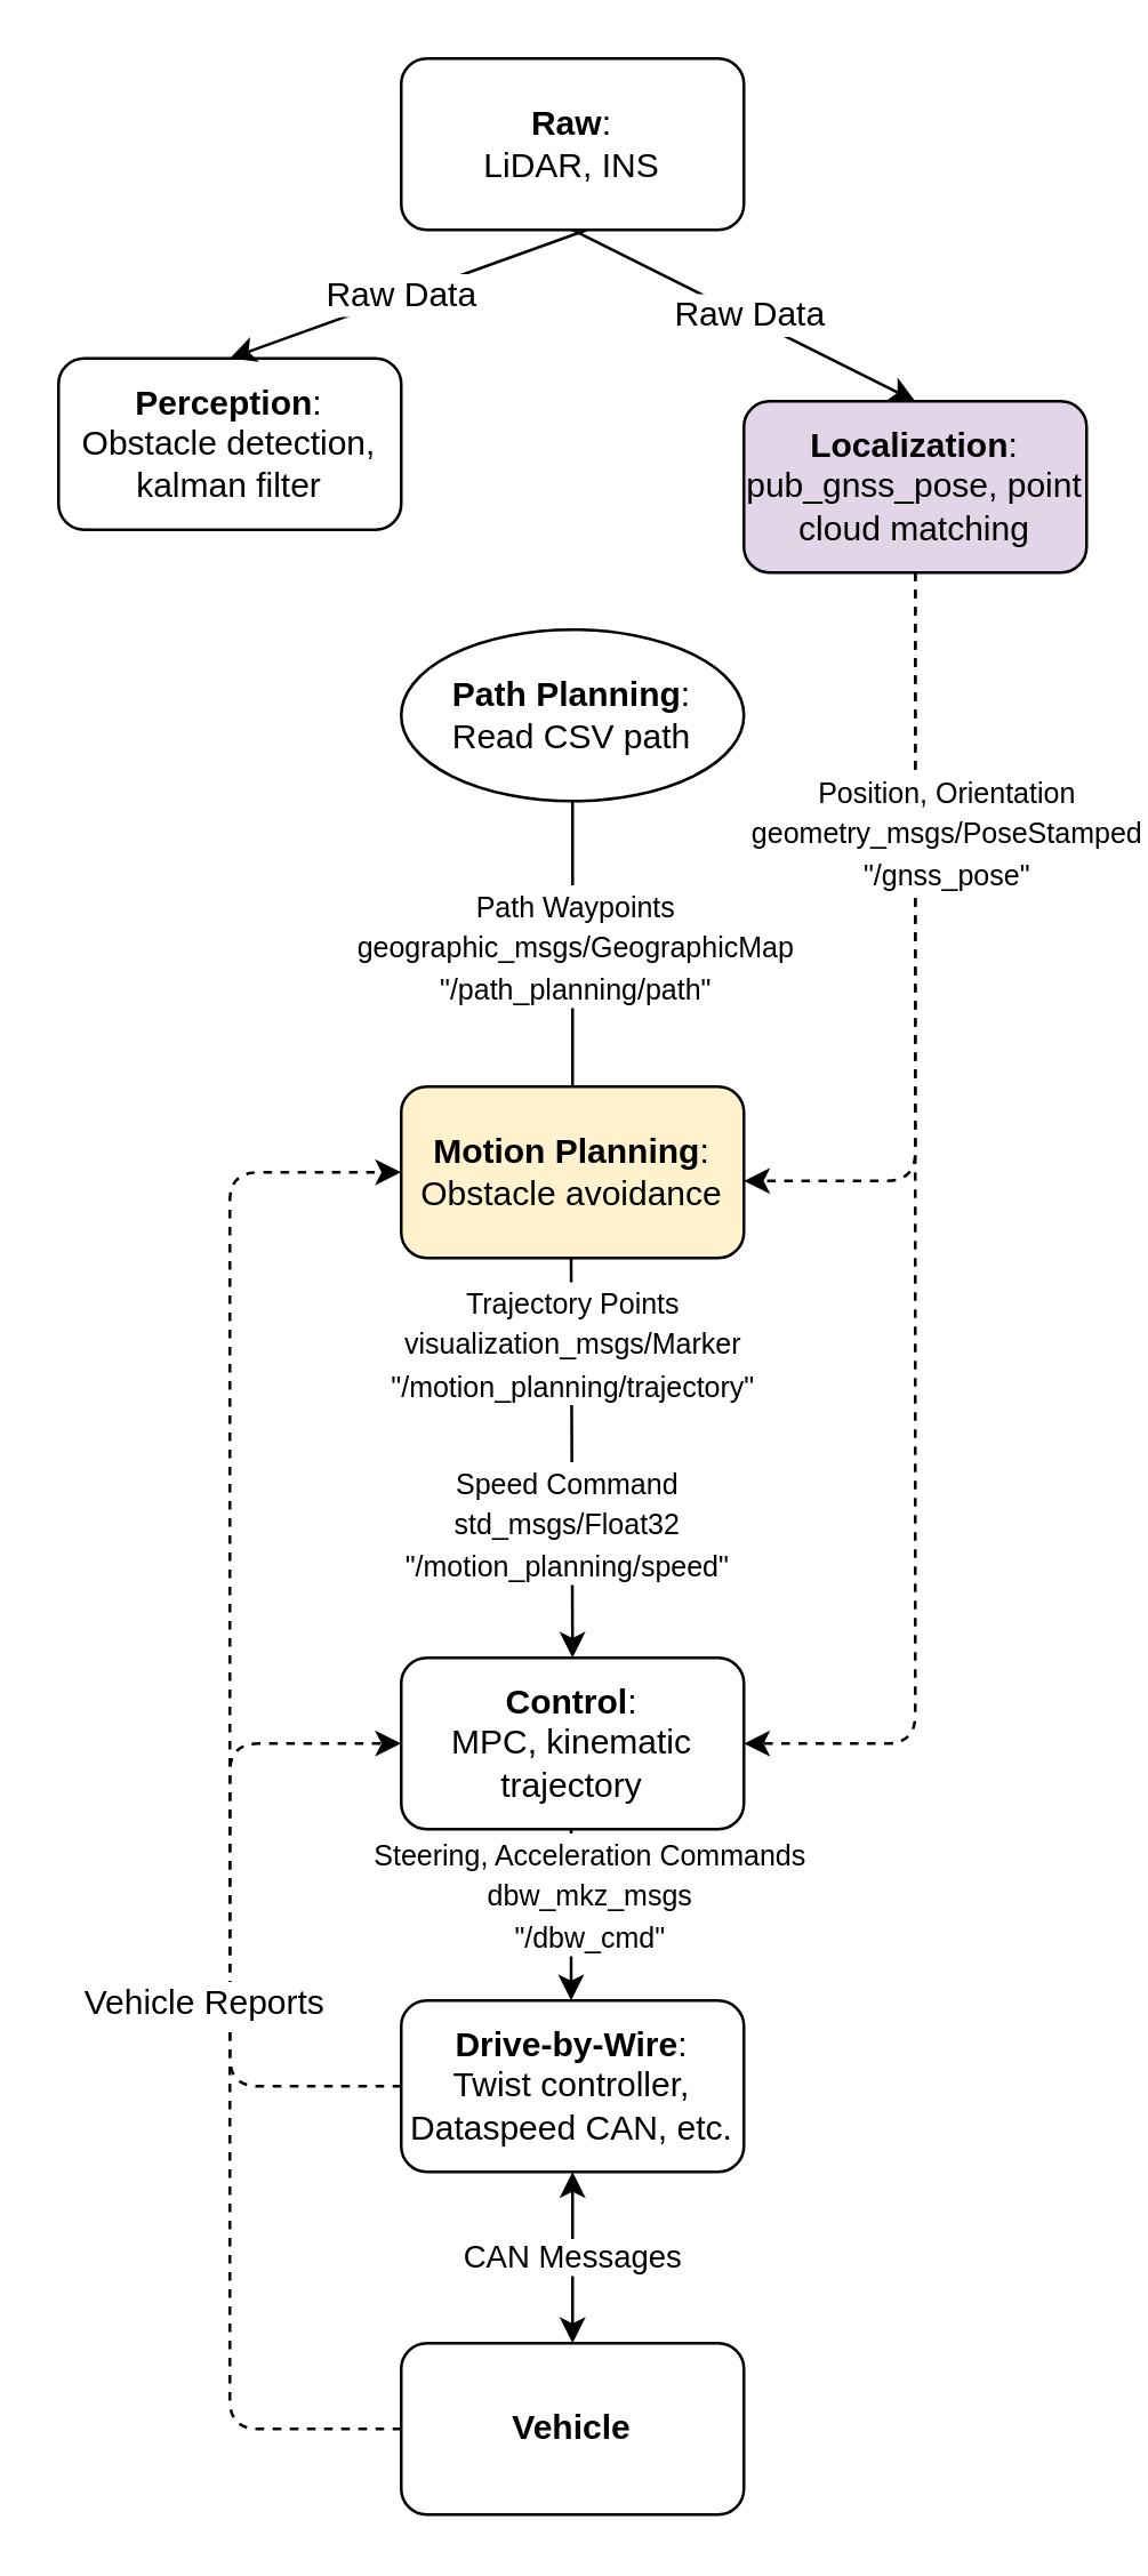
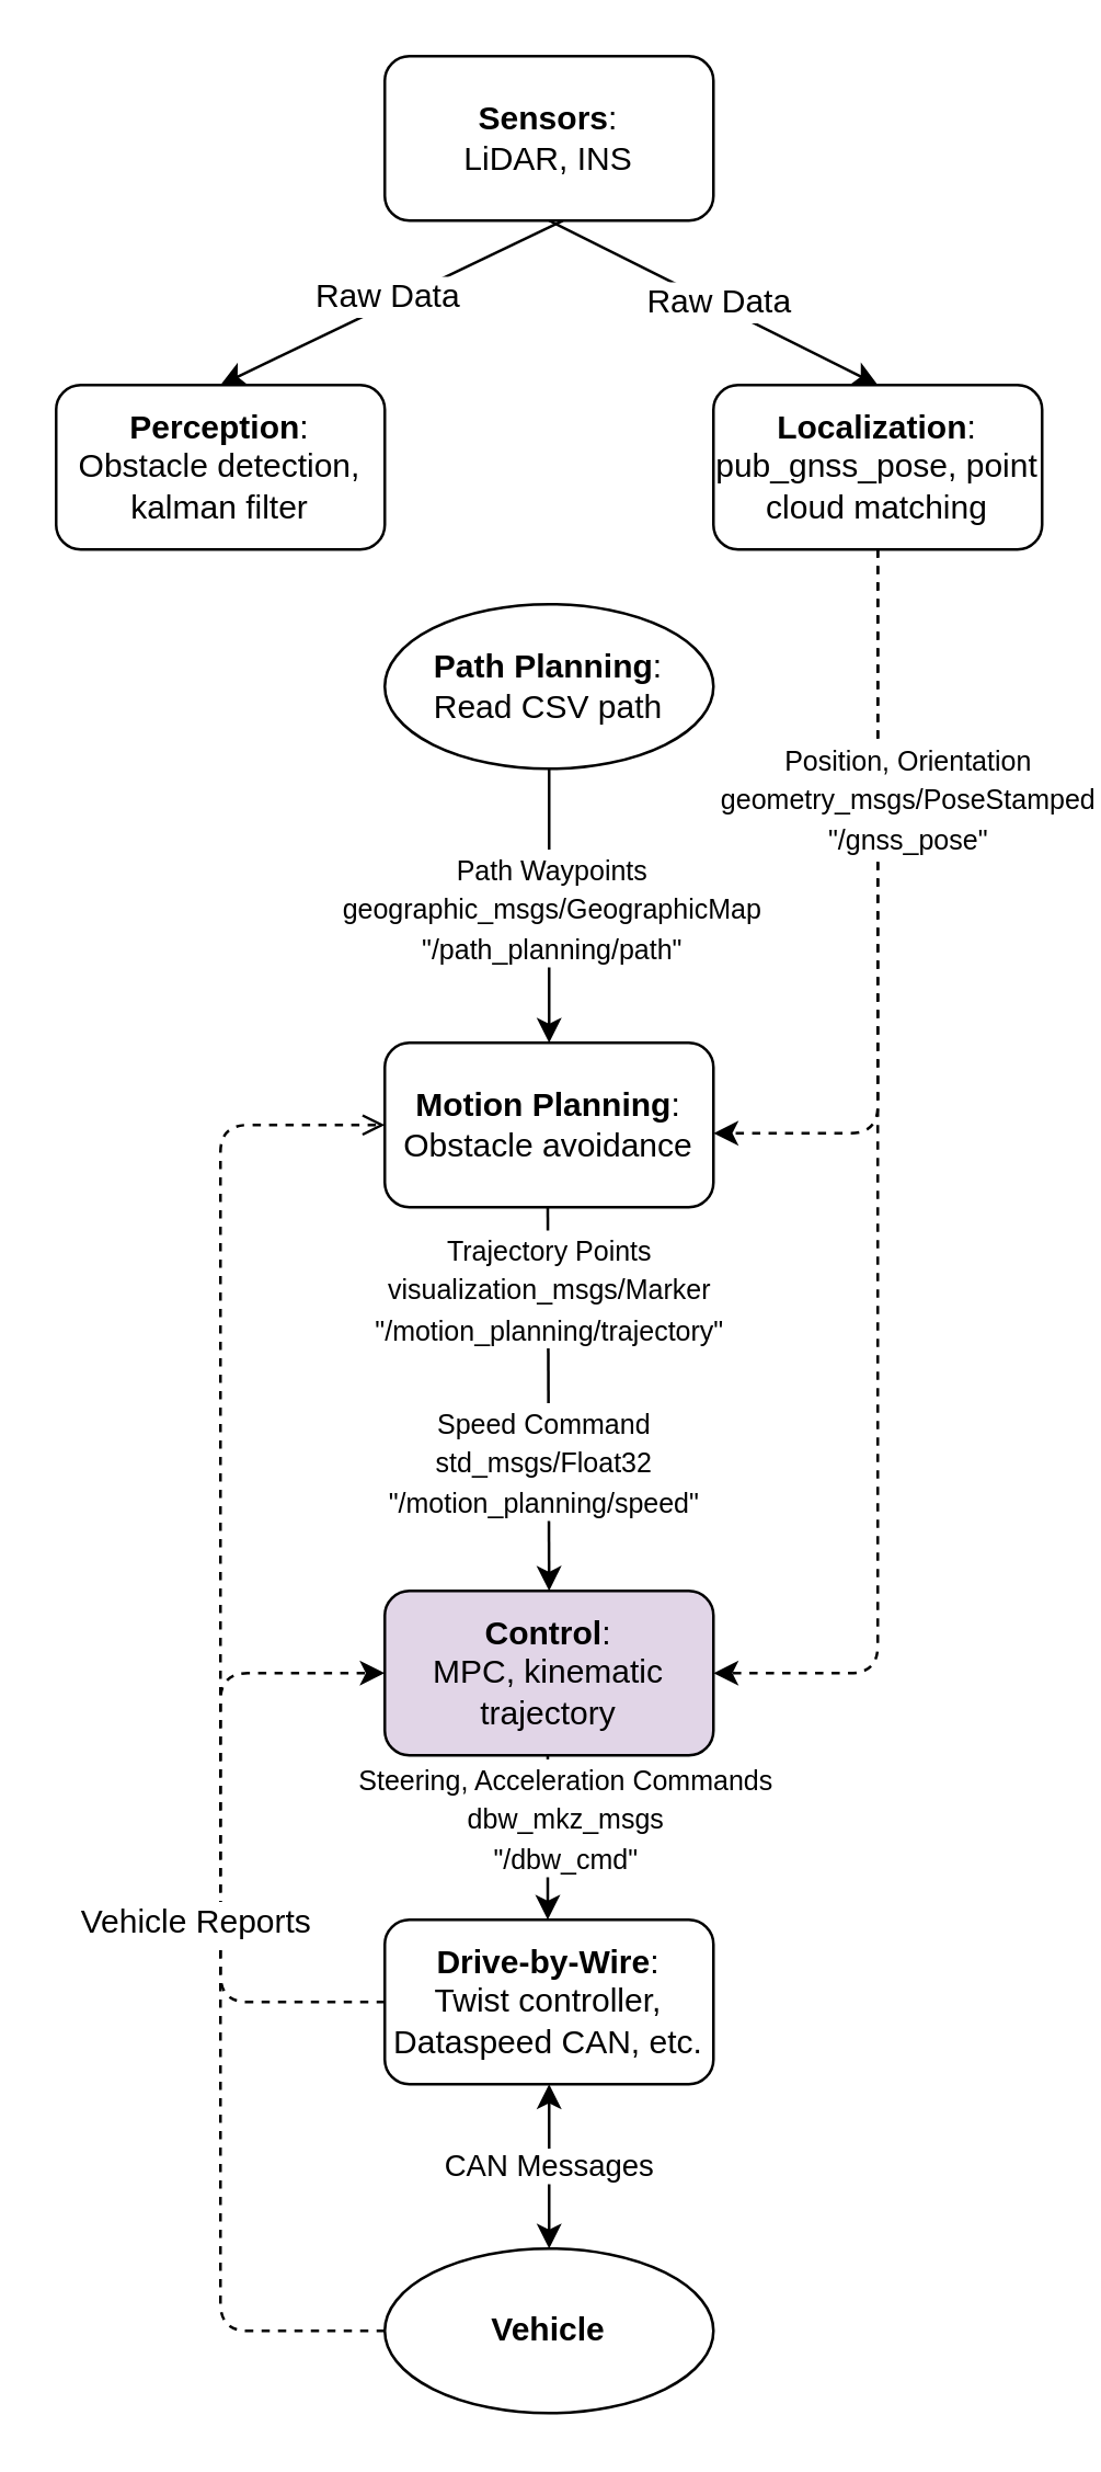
  <mxCell id="0" />
  <mxCell id="1" parent="0" />
- <mxCell id="2" value="&lt;b&gt;Raw&lt;/b&gt;: &lt;br&gt;LiDAR, INS" style="rounded=1;whiteSpace=wrap;html=1;" parent="1" vertex="1"><mxGeometry x="140" y="20" width="120" height="60" as="geometry" /></mxCell>
- <mxCell id="3" value="&lt;b&gt;Localization&lt;/b&gt;: &lt;br&gt;pub_gnss_pose, point cloud matching" style="rounded=1;whiteSpace=wrap;html=1;fillColor=#e1d5e7;" parent="1" vertex="1"><mxGeometry x="260" y="140" width="120" height="60" as="geometry" /></mxCell>
- <mxCell id="4" value="&lt;b&gt;Perception&lt;/b&gt;: &lt;br&gt;Obstacle detection, kalman filter" style="rounded=1;whiteSpace=wrap;html=1;" parent="1" vertex="1"><mxGeometry x="20" y="125" width="120" height="60" as="geometry" /></mxCell>
+ <mxCell id="2" value="&lt;b&gt;Sensors&lt;/b&gt;: &lt;br&gt;LiDAR, INS" style="rounded=1;whiteSpace=wrap;html=1;" parent="1" vertex="1"><mxGeometry x="140" y="20" width="120" height="60" as="geometry" /></mxCell>
+ <mxCell id="3" value="&lt;b&gt;Localization&lt;/b&gt;: &lt;br&gt;pub_gnss_pose, point cloud matching" style="rounded=1;whiteSpace=wrap;html=1;" parent="1" vertex="1"><mxGeometry x="260" y="140" width="120" height="60" as="geometry" /></mxCell>
+ <mxCell id="4" value="&lt;b&gt;Perception&lt;/b&gt;: &lt;br&gt;Obstacle detection, kalman filter" style="rounded=1;whiteSpace=wrap;html=1;" parent="1" vertex="1"><mxGeometry x="20" y="140" width="120" height="60" as="geometry" /></mxCell>
  <mxCell id="5" value="" style="endArrow=classic;html=1;entryX=0.5;entryY=0;entryDx=0;entryDy=0;" parent="1" target="4" edge="1"><mxGeometry width="50" height="50" relative="1" as="geometry"><mxPoint x="205" y="80" as="sourcePoint" /><mxPoint x="255" y="30" as="targetPoint" /></mxGeometry></mxCell>
  <mxCell id="6" value="Raw Data" style="text;html=1;align=center;verticalAlign=middle;resizable=0;points=[];labelBackgroundColor=#ffffff;" parent="5" vertex="1" connectable="0"><mxGeometry x="-0.214" y="5" relative="1" as="geometry"><mxPoint x="-18.48" as="offset" /></mxGeometry></mxCell>
  <mxCell id="7" value="" style="endArrow=classic;html=1;entryX=0.5;entryY=0;entryDx=0;entryDy=0;" parent="1" target="3" edge="1"><mxGeometry width="50" height="50" relative="1" as="geometry"><mxPoint x="200" y="80" as="sourcePoint" /><mxPoint x="170" y="150" as="targetPoint" /></mxGeometry></mxCell>
- <mxCell id="8" value="&lt;b&gt;Motion Planning&lt;/b&gt;: &lt;br&gt;Obstacle avoidance" style="rounded=1;whiteSpace=wrap;html=1;fillColor=#fff2cc;" parent="1" vertex="1"><mxGeometry x="140" y="380" width="120" height="60" as="geometry" /></mxCell>
- <mxCell id="9" value="&lt;b&gt;Control&lt;/b&gt;: &lt;br&gt;MPC, kinematic trajectory" style="rounded=1;whiteSpace=wrap;html=1;" parent="1" vertex="1"><mxGeometry x="140" y="580" width="120" height="60" as="geometry" /></mxCell>
+ <mxCell id="8" value="&lt;b&gt;Motion Planning&lt;/b&gt;: &lt;br&gt;Obstacle avoidance" style="rounded=1;whiteSpace=wrap;html=1;" parent="1" vertex="1"><mxGeometry x="140" y="380" width="120" height="60" as="geometry" /></mxCell>
+ <mxCell id="9" value="&lt;b&gt;Control&lt;/b&gt;: &lt;br&gt;MPC, kinematic trajectory" style="rounded=1;whiteSpace=wrap;html=1;fillColor=#e1d5e7;" parent="1" vertex="1"><mxGeometry x="140" y="580" width="120" height="60" as="geometry" /></mxCell>
  <mxCell id="10" value="&lt;b&gt;Drive-by-Wire&lt;/b&gt;: &lt;br&gt;Twist controller, Dataspeed CAN, etc." style="rounded=1;whiteSpace=wrap;html=1;" parent="1" vertex="1"><mxGeometry x="140" y="700" width="120" height="60" as="geometry" /></mxCell>
- <mxCell id="11" value="&lt;b&gt;Vehicle&lt;/b&gt;" style="rounded=1;whiteSpace=wrap;html=1;" parent="1" vertex="1"><mxGeometry x="140" y="820" width="120" height="60" as="geometry" /></mxCell>
- <mxCell id="12" value="" style="endArrow=none;html=1;exitX=0.5;exitY=1;exitDx=0;exitDy=0;entryX=0.5;entryY=0;entryDx=0;entryDy=0;" parent="1" source="27" target="8" edge="1"><mxGeometry width="50" height="50" relative="1" as="geometry"><mxPoint x="370" y="370" as="sourcePoint" /><mxPoint x="420" y="320" as="targetPoint" /></mxGeometry></mxCell>
+ <mxCell id="11" value="&lt;b&gt;Vehicle&lt;/b&gt;" style="ellipse;whiteSpace=wrap;html=1;" parent="1" vertex="1"><mxGeometry x="140" y="820" width="120" height="60" as="geometry" /></mxCell>
+ <mxCell id="12" value="" style="endArrow=classic;html=1;exitX=0.5;exitY=1;exitDx=0;exitDy=0;entryX=0.5;entryY=0;entryDx=0;entryDy=0;" parent="1" source="27" target="8" edge="1"><mxGeometry width="50" height="50" relative="1" as="geometry"><mxPoint x="370" y="370" as="sourcePoint" /><mxPoint x="420" y="320" as="targetPoint" /></mxGeometry></mxCell>
  <mxCell id="13" value="&lt;font style=&quot;font-size: 10px&quot;&gt;Path Waypoints&lt;br&gt;geographic_msgs/GeographicMap&lt;br&gt;&quot;/path_planning/path&quot;&lt;/font&gt;" style="text;html=1;align=center;verticalAlign=middle;resizable=0;points=[];labelBackgroundColor=#ffffff;" parent="12" vertex="1" connectable="0"><mxGeometry x="-0.433" y="2" relative="1" as="geometry"><mxPoint x="-2" y="22" as="offset" /></mxGeometry></mxCell>
  <mxCell id="14" value="" style="endArrow=classic;html=1;exitX=0.5;exitY=1;exitDx=0;exitDy=0;entryX=0.5;entryY=0;entryDx=0;entryDy=0;" parent="1" edge="1" target="9"><mxGeometry width="50" height="50" relative="1" as="geometry"><mxPoint x="199.5" y="440" as="sourcePoint" /><mxPoint x="199.5" y="500" as="targetPoint" /></mxGeometry></mxCell>
  <mxCell id="15" value="&lt;font style=&quot;font-size: 10px&quot;&gt;Trajectory Points&lt;br&gt;visualization_msgs/Marker&lt;br&gt;&quot;/motion_planning/trajectory&quot;&lt;/font&gt;" style="text;html=1;align=center;verticalAlign=middle;resizable=0;points=[];labelBackgroundColor=#ffffff;" parent="14" vertex="1" connectable="0"><mxGeometry x="-0.4" y="2" relative="1" as="geometry"><mxPoint x="-1.65" y="-12.39" as="offset" /></mxGeometry></mxCell>
  <mxCell id="16" value="&lt;font style=&quot;font-size: 10px&quot;&gt;Speed Command&lt;br&gt;std_msgs/Float32&lt;br&gt;&quot;/motion_planning/speed&quot;&lt;/font&gt;" style="text;html=1;align=center;verticalAlign=middle;resizable=0;points=[];labelBackgroundColor=#ffffff;" vertex="1" connectable="0" parent="14"><mxGeometry x="0.308" y="-2" relative="1" as="geometry"><mxPoint as="offset" /></mxGeometry></mxCell>
  <mxCell id="17" value="" style="endArrow=classic;html=1;exitX=0.5;exitY=1;exitDx=0;exitDy=0;entryX=0.5;entryY=0;entryDx=0;entryDy=0;" parent="1" edge="1"><mxGeometry width="50" height="50" relative="1" as="geometry"><mxPoint x="199.5" y="640" as="sourcePoint" /><mxPoint x="199.5" y="700" as="targetPoint" /></mxGeometry></mxCell>
  <mxCell id="18" value="&lt;font style=&quot;font-size: 10px&quot;&gt;Steering, Acceleration Commands&lt;br&gt;dbw_mkz_msgs&lt;br&gt;&quot;/dbw_cmd&quot;&lt;/font&gt;" style="text;html=1;align=center;verticalAlign=middle;resizable=0;points=[];labelBackgroundColor=#ffffff;" parent="17" vertex="1" connectable="0"><mxGeometry x="-0.533" y="2" relative="1" as="geometry"><mxPoint x="3.5" y="8.6" as="offset" /></mxGeometry></mxCell>
  <mxCell id="19" value="" style="endArrow=classic;html=1;exitX=0.5;exitY=1;exitDx=0;exitDy=0;dashed=1;" parent="1" source="3" edge="1"><mxGeometry width="50" height="50" relative="1" as="geometry"><mxPoint x="380" y="250" as="sourcePoint" /><mxPoint x="260" y="413" as="targetPoint" /><Array as="points"><mxPoint x="320" y="413" /></Array></mxGeometry></mxCell>
  <mxCell id="20" value="" style="endArrow=classic;html=1;dashed=1;entryX=1;entryY=0.5;entryDx=0;entryDy=0;" parent="1" target="9" edge="1"><mxGeometry width="50" height="50" relative="1" as="geometry"><mxPoint x="320" y="200" as="sourcePoint" /><mxPoint x="390" y="420" as="targetPoint" /><Array as="points"><mxPoint x="320" y="610" /></Array></mxGeometry></mxCell>
  <mxCell id="21" value="&lt;font style=&quot;font-size: 10px&quot;&gt;Position, Orientation&lt;br&gt;geometry_msgs/PoseStamped&lt;br&gt;&quot;/gnss_pose&quot;&lt;/font&gt;" style="text;html=1;align=center;verticalAlign=middle;resizable=0;points=[];labelBackgroundColor=#ffffff;" parent="20" vertex="1" connectable="0"><mxGeometry x="-0.251" relative="1" as="geometry"><mxPoint x="10" y="-86" as="offset" /></mxGeometry></mxCell>
  <mxCell id="22" value="CAN Messages" style="endArrow=classic;startArrow=classic;html=1;entryX=0.5;entryY=1;entryDx=0;entryDy=0;exitX=0.5;exitY=0;exitDx=0;exitDy=0;" parent="1" source="11" target="10" edge="1"><mxGeometry width="50" height="50" relative="1" as="geometry"><mxPoint x="170" y="810" as="sourcePoint" /><mxPoint x="220" y="760" as="targetPoint" /></mxGeometry></mxCell>
  <mxCell id="23" value="" style="endArrow=classic;html=1;exitX=0;exitY=0.5;exitDx=0;exitDy=0;entryX=0;entryY=0.5;entryDx=0;entryDy=0;dashed=1;" parent="1" source="10" target="9" edge="1"><mxGeometry width="50" height="50" relative="1" as="geometry"><mxPoint x="30" y="720" as="sourcePoint" /><mxPoint x="80" y="670" as="targetPoint" /><Array as="points"><mxPoint x="80" y="730" /><mxPoint x="80" y="610" /></Array></mxGeometry></mxCell>
- <mxCell id="24" value="" style="endArrow=classic;html=1;exitX=0;exitY=0.5;exitDx=0;exitDy=0;entryX=0;entryY=0.5;entryDx=0;entryDy=0;dashed=1;" parent="1" target="8" edge="1" source="11"><mxGeometry width="50" height="50" relative="1" as="geometry"><mxPoint x="140" y="650" as="sourcePoint" /><mxPoint x="130" y="400" as="targetPoint" /><Array as="points"><mxPoint x="80" y="850" /><mxPoint x="80" y="650" /><mxPoint x="80" y="410" /></Array></mxGeometry></mxCell>
+ <mxCell id="24" value="" style="endArrow=open;html=1;exitX=0;exitY=0.5;exitDx=0;exitDy=0;entryX=0;entryY=0.5;entryDx=0;entryDy=0;dashed=1;" parent="1" target="8" edge="1" source="11"><mxGeometry width="50" height="50" relative="1" as="geometry"><mxPoint x="140" y="650" as="sourcePoint" /><mxPoint x="130" y="400" as="targetPoint" /><Array as="points"><mxPoint x="80" y="850" /><mxPoint x="80" y="650" /><mxPoint x="80" y="410" /></Array></mxGeometry></mxCell>
  <mxCell id="25" value="Vehicle Reports" style="text;html=1;align=center;verticalAlign=middle;resizable=0;points=[];labelBackgroundColor=#ffffff;" parent="24" vertex="1" connectable="0"><mxGeometry x="-0.4" relative="1" as="geometry"><mxPoint x="-10" y="-42" as="offset" /></mxGeometry></mxCell>
  <mxCell id="26" value="Raw Data" style="text;html=1;align=center;verticalAlign=middle;resizable=0;points=[];labelBackgroundColor=#ffffff;" parent="1" vertex="1" connectable="0"><mxGeometry x="280.001" y="109.995" as="geometry"><mxPoint x="-18.48" as="offset" /></mxGeometry></mxCell>
  <mxCell id="27" value="&lt;b&gt;Path Planning&lt;/b&gt;: &lt;br&gt;Read CSV path" style="ellipse;whiteSpace=wrap;html=1;" parent="1" vertex="1"><mxGeometry x="140" y="220" width="120" height="60" as="geometry" /></mxCell>
